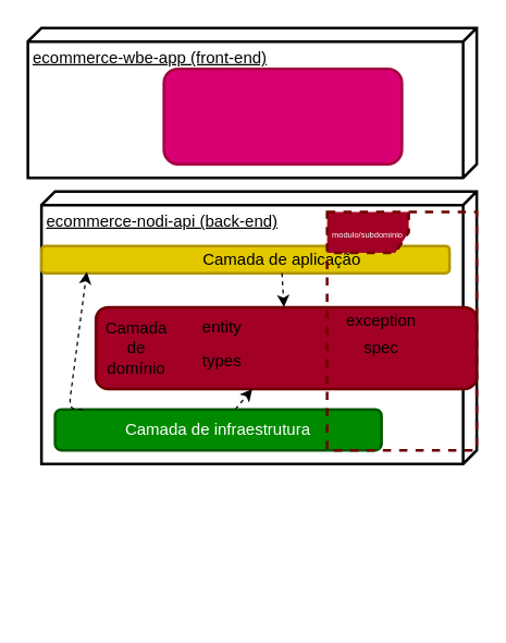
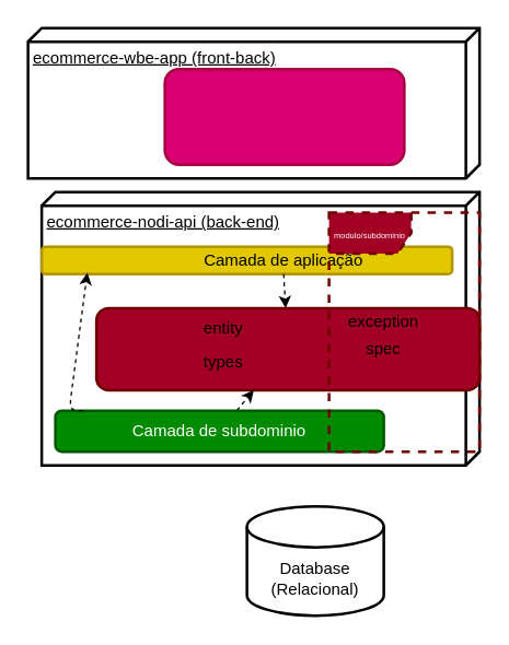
  <mxCell id="0" />
  <mxCell id="1" parent="0" />
  <mxCell id="2" value="ecommerce-nodi-api (back-end)" style="verticalAlign=top;align=left;spacingTop=8;spacingLeft=2;spacingRight=12;shape=cube;size=10;direction=south;fontStyle=4;html=1;strokeWidth=2;" vertex="1" parent="1"><mxGeometry x="30" y="140" width="320" height="200" as="geometry" /></mxCell>
- <mxCell id="3" value="ecommerce-wbe-app (front-end)" style="verticalAlign=top;align=left;spacingTop=8;spacingLeft=2;spacingRight=12;shape=cube;size=10;direction=south;fontStyle=4;html=1;strokeWidth=2;" vertex="1" parent="1"><mxGeometry x="20" y="20" width="330" height="110" as="geometry" /></mxCell>
+ <mxCell id="3" value="ecommerce-wbe-app (front-back)" style="verticalAlign=top;align=left;spacingTop=8;spacingLeft=2;spacingRight=12;shape=cube;size=10;direction=south;fontStyle=4;html=1;strokeWidth=2;" vertex="1" parent="1"><mxGeometry x="20" y="20" width="330" height="110" as="geometry" /></mxCell>
+ <mxCell id="4" value="Database (Relacional)" style="shape=cylinder3;whiteSpace=wrap;html=1;boundedLbl=1;backgroundOutline=1;size=15;strokeWidth=2;" vertex="1" parent="1"><mxGeometry x="180" y="370" width="100" height="80" as="geometry" /></mxCell>
  <mxCell id="5" value="" style="rounded=1;whiteSpace=wrap;html=1;strokeWidth=2;fillColor=#a20025;fontColor=#ffffff;strokeColor=#6F0000;" vertex="1" parent="1"><mxGeometry x="70" y="225" width="280" height="60" as="geometry" /></mxCell>
  <mxCell id="6" value="" style="rounded=1;whiteSpace=wrap;html=1;strokeWidth=2;fillColor=#e3c800;strokeColor=#B09500;fontColor=#000000;" vertex="1" parent="1"><mxGeometry x="30" y="180" width="300" height="20" as="geometry" /></mxCell>
  <mxCell id="7" style="edgeStyle=none;html=1;dashed=1;" edge="1" parent="1" source="8" target="5"><mxGeometry relative="1" as="geometry" /></mxCell>
- <mxCell id="8" value="Camada de infraestrutura" style="rounded=1;whiteSpace=wrap;html=1;strokeWidth=2;fillColor=#008a00;fontColor=#ffffff;strokeColor=#005700;" vertex="1" parent="1"><mxGeometry x="40" y="300" width="240" height="30" as="geometry" /></mxCell>
+ <mxCell id="8" value="Camada de subdominio" style="rounded=1;whiteSpace=wrap;html=1;strokeWidth=2;fillColor=#008a00;fontColor=#ffffff;strokeColor=#005700;" vertex="1" parent="1"><mxGeometry x="40" y="300" width="240" height="30" as="geometry" /></mxCell>
  <mxCell id="9" value="" style="rounded=1;whiteSpace=wrap;html=1;strokeWidth=2;fillColor=#d80073;strokeColor=#A50040;fontColor=#ffffff;" vertex="1" parent="1"><mxGeometry x="120" y="50" width="175" height="70" as="geometry" /></mxCell>
  <mxCell id="10" value="" style="edgeStyle=none;html=1;dashed=1;" edge="1" parent="1" source="11" target="5"><mxGeometry relative="1" as="geometry" /></mxCell>
  <mxCell id="11" value="Camada de aplicação" style="text;html=1;strokeColor=none;fillColor=none;align=center;verticalAlign=middle;whiteSpace=wrap;rounded=0;strokeWidth=2;" vertex="1" parent="1"><mxGeometry x="132.5" y="180" width="147.5" height="20" as="geometry" /></mxCell>
- <mxCell id="12" value="Camada de domínio" style="text;html=1;strokeColor=none;fillColor=none;align=center;verticalAlign=middle;whiteSpace=wrap;rounded=0;strokeWidth=2;" vertex="1" parent="1"><mxGeometry x="70" y="240" width="60" height="30" as="geometry" /></mxCell>
  <mxCell id="13" value="exception" style="text;html=1;strokeColor=none;fillColor=none;align=center;verticalAlign=middle;whiteSpace=wrap;rounded=0;strokeWidth=2;" vertex="1" parent="1"><mxGeometry x="230" y="220" width="100" height="30" as="geometry" /></mxCell>
  <mxCell id="14" value="types" style="text;html=1;strokeColor=none;fillColor=none;align=center;verticalAlign=middle;whiteSpace=wrap;rounded=0;strokeWidth=2;" vertex="1" parent="1"><mxGeometry x="132.5" y="250" width="60" height="30" as="geometry" /></mxCell>
  <mxCell id="15" value="spec" style="text;html=1;strokeColor=none;fillColor=none;align=center;verticalAlign=middle;whiteSpace=wrap;rounded=0;strokeWidth=2;" vertex="1" parent="1"><mxGeometry x="250" y="240" width="60" height="30" as="geometry" /></mxCell>
  <mxCell id="16" value="entity" style="text;html=1;strokeColor=none;fillColor=none;align=center;verticalAlign=middle;whiteSpace=wrap;rounded=0;strokeWidth=2;" vertex="1" parent="1"><mxGeometry x="132.5" y="225" width="60" height="30" as="geometry" /></mxCell>
  <mxCell id="17" value="" style="endArrow=classic;html=1;entryX=0.111;entryY=0.952;entryDx=0;entryDy=0;entryPerimeter=0;dashed=1;" edge="1" parent="1" target="6"><mxGeometry width="50" height="50" relative="1" as="geometry"><mxPoint x="60" y="300" as="sourcePoint" /><mxPoint x="230" y="250" as="targetPoint" /><Array as="points"><mxPoint x="50" y="300" /></Array></mxGeometry></mxCell>
  <mxCell id="18" value="&lt;font style=&quot;font-size: 6px;&quot;&gt;modulo/subdominio&lt;/font&gt;" style="shape=umlFrame;whiteSpace=wrap;html=1;strokeWidth=2;dashed=1;fillColor=#a20025;fontColor=#ffffff;strokeColor=#6F0000;" vertex="1" parent="1"><mxGeometry x="240" y="155" width="110" height="175" as="geometry" /></mxCell>
